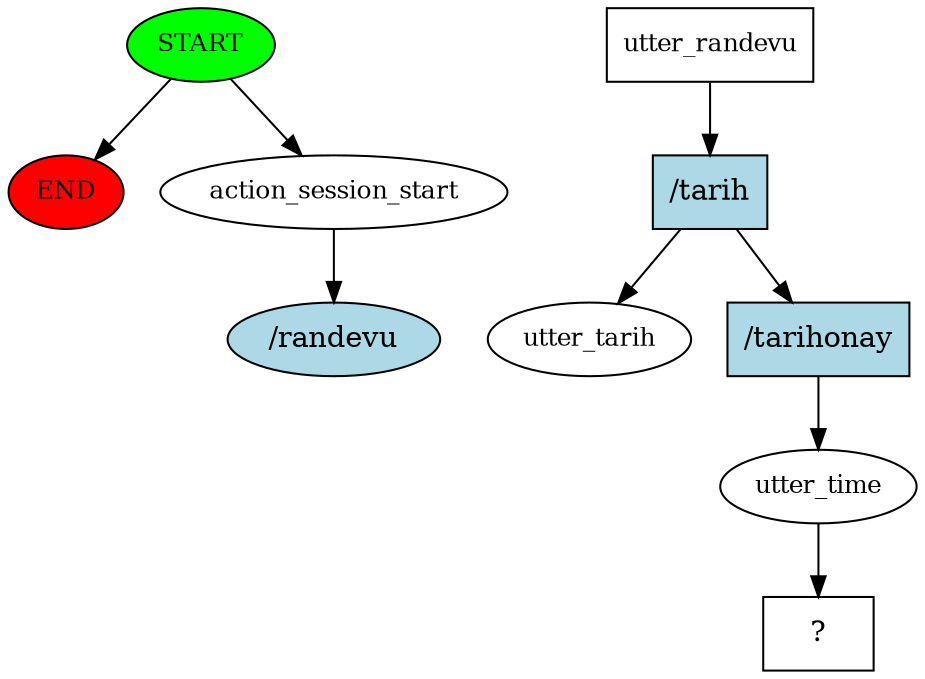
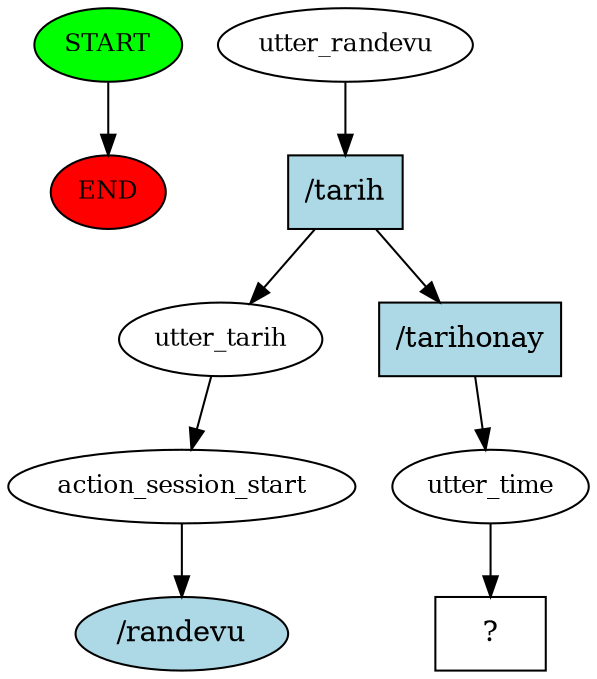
  digraph {
    node [fontsize=12]
    n1 [fillcolor=green label=START style=filled]
    n2 [fillcolor=red label=END style=filled]
    n3 [label=action_session_start]
    n4 [fillcolor=lightblue label="/randevu" shape=ellipse style=filled fontsize=""]
-   n5 [label=utter_randevu shape=box]
+   n5 [label=utter_randevu]
    n6 [fillcolor=lightblue label="/tarih" shape=rect style=filled fontsize=""]
    n7 [label=utter_tarih]
    n8 [fillcolor=lightblue label="/tarihonay" shape=rect style=filled fontsize=""]
    n9 [label=utter_time]
    n10 [label="  ?  " shape=rect fontsize=""]
    n1 -> n2
-   n1 -> n3
+   n7 -> n3
    n3 -> n4
    n5 -> n6
    n6 -> n7
    n6 -> n8
    n8 -> n9
    n9 -> n10
  }
